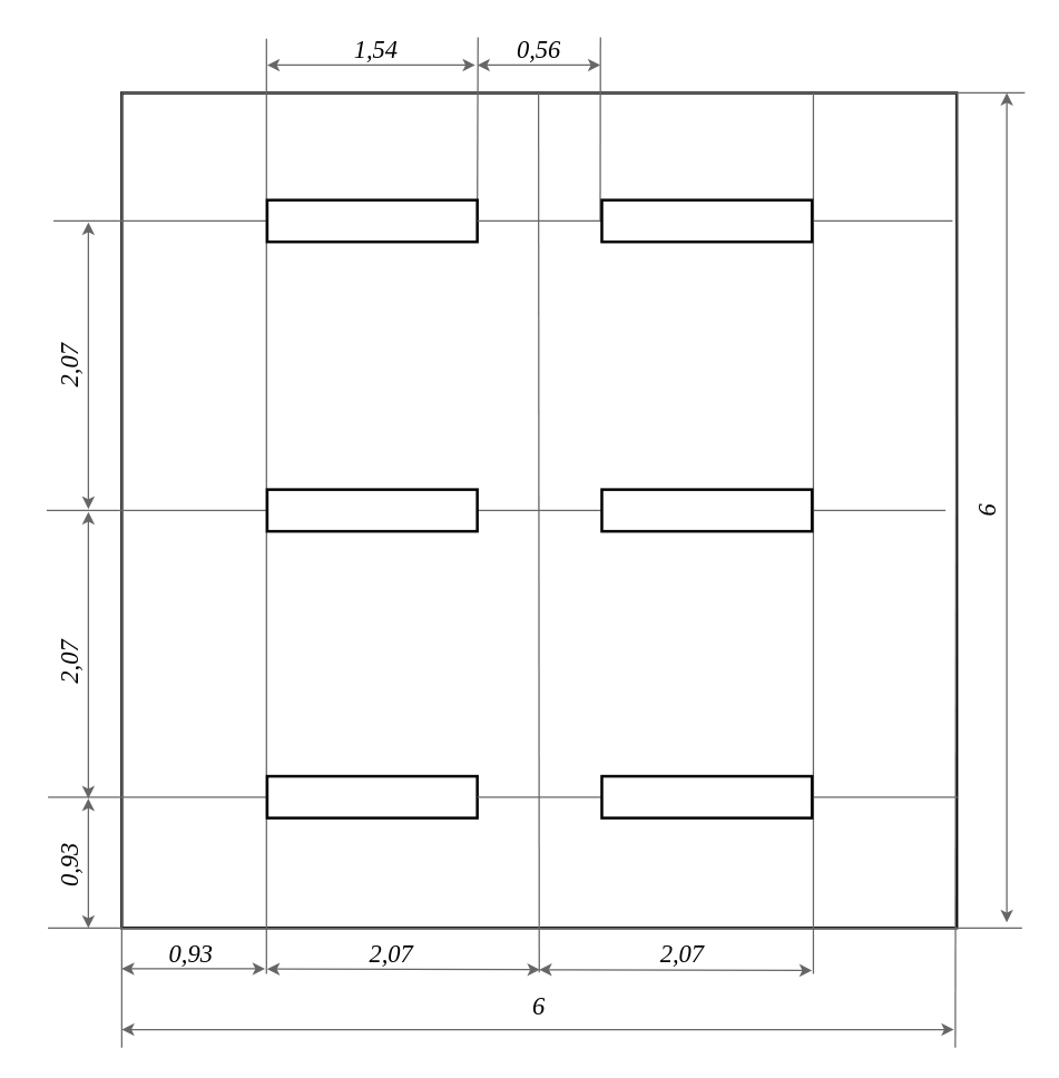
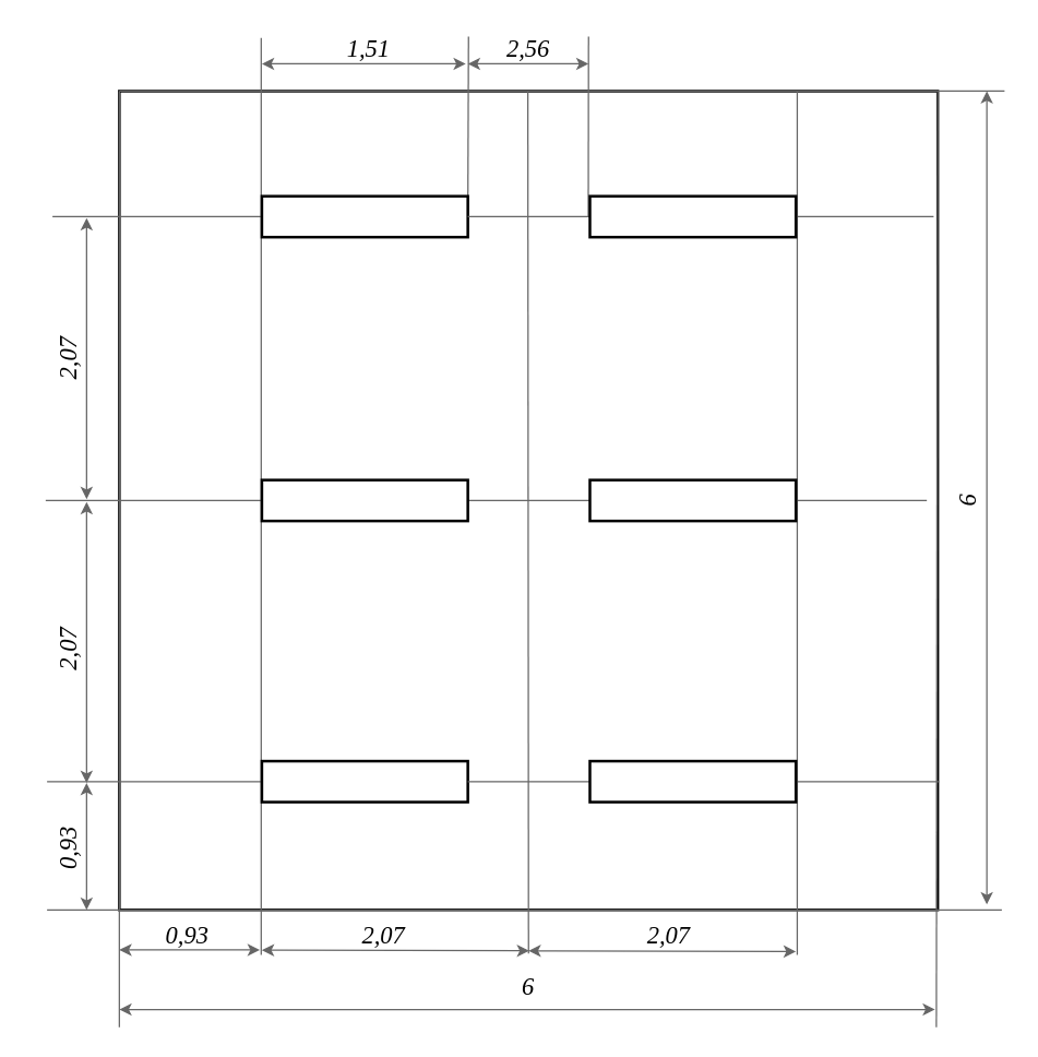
  <mxCell id="0" />
  <mxCell id="1" parent="0" />
  <mxCell id="2" value="" style="rounded=0;whiteSpace=wrap;html=1;strokeWidth=2;fontSize=18;fontFamily=Times New Roman;" parent="1" vertex="1"><mxGeometry x="87" y="66" width="600" height="600" as="geometry" /></mxCell>
  <mxCell id="3" value="" style="endArrow=none;html=1;rounded=0;strokeColor=#666666;fontSize=18;fontFamily=Times New Roman;" parent="1" edge="1" source="40"><mxGeometry width="50" height="50" relative="1" as="geometry"><mxPoint x="54" y="158" as="sourcePoint" /><mxPoint x="684" y="158" as="targetPoint" /></mxGeometry></mxCell>
  <mxCell id="4" value="" style="endArrow=none;html=1;rounded=0;strokeColor=#666666;fontSize=18;fontFamily=Times New Roman;" parent="1" edge="1" source="35"><mxGeometry width="50" height="50" relative="1" as="geometry"><mxPoint x="34" y="572" as="sourcePoint" /><mxPoint x="688" y="572" as="targetPoint" /></mxGeometry></mxCell>
  <mxCell id="5" value="" style="endArrow=none;html=1;rounded=0;strokeColor=#666666;fontSize=18;fontFamily=Times New Roman;" parent="1" edge="1"><mxGeometry width="50" height="50" relative="1" as="geometry"><mxPoint x="191" y="27" as="sourcePoint" /><mxPoint x="191" y="699" as="targetPoint" /></mxGeometry></mxCell>
  <mxCell id="6" value="" style="endArrow=none;html=1;rounded=0;strokeColor=#666666;fontSize=18;fontFamily=Times New Roman;" parent="1" edge="1"><mxGeometry width="50" height="50" relative="1" as="geometry"><mxPoint x="87" y="66" as="sourcePoint" /><mxPoint x="87" y="752" as="targetPoint" /></mxGeometry></mxCell>
  <mxCell id="7" value="" style="endArrow=none;html=1;rounded=0;strokeColor=#666666;fontSize=18;fontFamily=Times New Roman;" parent="1" edge="1"><mxGeometry width="50" height="50" relative="1" as="geometry"><mxPoint x="584" y="66" as="sourcePoint" /><mxPoint x="584" y="699" as="targetPoint" /></mxGeometry></mxCell>
  <mxCell id="8" value="" style="endArrow=none;html=1;rounded=0;strokeColor=#666666;fontSize=18;fontFamily=Times New Roman;" parent="1" edge="1"><mxGeometry width="50" height="50" relative="1" as="geometry"><mxPoint x="687" y="66" as="sourcePoint" /><mxPoint x="686" y="752" as="targetPoint" /></mxGeometry></mxCell>
  <mxCell id="9" value="" style="endArrow=none;html=1;rounded=0;strokeColor=#666666;fontSize=18;fontFamily=Times New Roman;" parent="1" edge="1"><mxGeometry width="50" height="50" relative="1" as="geometry"><mxPoint x="343" y="26" as="sourcePoint" /><mxPoint x="342.5" y="157" as="targetPoint" /></mxGeometry></mxCell>
  <mxCell id="10" value="" style="endArrow=none;html=1;rounded=0;strokeColor=#666666;fontSize=18;fontFamily=Times New Roman;" parent="1" edge="1"><mxGeometry width="50" height="50" relative="1" as="geometry"><mxPoint x="431" y="26" as="sourcePoint" /><mxPoint x="430.82" y="158" as="targetPoint" /></mxGeometry></mxCell>
  <mxCell id="11" value="" style="endArrow=none;html=1;rounded=0;strokeColor=#666666;fontSize=18;fontFamily=Times New Roman;" parent="1" edge="1"><mxGeometry width="50" height="50" relative="1" as="geometry"><mxPoint x="87" y="66" as="sourcePoint" /><mxPoint x="736" y="66" as="targetPoint" /></mxGeometry></mxCell>
  <mxCell id="12" value="" style="endArrow=none;html=1;rounded=0;strokeColor=#666666;fontSize=18;fontFamily=Times New Roman;" parent="1" edge="1"><mxGeometry width="50" height="50" relative="1" as="geometry"><mxPoint x="34" y="666" as="sourcePoint" /><mxPoint x="734" y="666" as="targetPoint" /></mxGeometry></mxCell>
  <mxCell id="13" value="" style="endArrow=classic;startArrow=classic;html=1;rounded=0;strokeColor=#666666;fontSize=18;fontFamily=Times New Roman;" parent="1" edge="1"><mxGeometry width="50" height="50" relative="1" as="geometry"><mxPoint x="87" y="739" as="sourcePoint" /><mxPoint x="685" y="739" as="targetPoint" /></mxGeometry></mxCell>
  <mxCell id="14" value="" style="endArrow=none;html=1;rounded=0;strokeColor=#666666;fontSize=18;fontFamily=Times New Roman;" parent="1" edge="1"><mxGeometry width="50" height="50" relative="1" as="geometry"><mxPoint x="386.5" y="66" as="sourcePoint" /><mxPoint x="387" y="698" as="targetPoint" /></mxGeometry></mxCell>
  <mxCell id="15" value="" style="endArrow=none;startArrow=none;html=1;rounded=0;strokeColor=#666666;endFill=0;startFill=0;fontSize=18;fontFamily=Times New Roman;" parent="1" edge="1" target="30"><mxGeometry width="50" height="50" relative="1" as="geometry"><mxPoint x="33" y="366" as="sourcePoint" /><mxPoint x="676" y="365.5" as="targetPoint" /></mxGeometry></mxCell>
  <mxCell id="16" value="" style="endArrow=classic;startArrow=classic;html=1;rounded=0;strokeColor=#666666;fontSize=18;fontFamily=Times New Roman;" parent="1" edge="1"><mxGeometry width="50" height="50" relative="1" as="geometry"><mxPoint x="387" y="696" as="sourcePoint" /><mxPoint x="583" y="696.5" as="targetPoint" /></mxGeometry></mxCell>
  <mxCell id="17" value="" style="endArrow=classic;startArrow=classic;html=1;rounded=0;strokeColor=#666666;fontSize=18;fontFamily=Times New Roman;" parent="1" edge="1"><mxGeometry width="50" height="50" relative="1" as="geometry"><mxPoint x="191.5" y="46" as="sourcePoint" /><mxPoint x="341" y="46" as="targetPoint" /></mxGeometry></mxCell>
  <mxCell id="18" value="" style="endArrow=classic;html=1;rounded=0;strokeColor=#666666;startArrow=classic;startFill=1;fontSize=18;fontFamily=Times New Roman;" parent="1" edge="1"><mxGeometry width="50" height="50" relative="1" as="geometry"><mxPoint x="431" y="46" as="sourcePoint" /><mxPoint x="342.5" y="46" as="targetPoint" /></mxGeometry></mxCell>
  <mxCell id="19" value="" style="endArrow=classic;startArrow=classic;html=1;rounded=0;strokeColor=#666666;fontSize=18;fontFamily=Times New Roman;" parent="1" edge="1"><mxGeometry width="50" height="50" relative="1" as="geometry"><mxPoint x="63" y="573" as="sourcePoint" /><mxPoint x="63" y="666" as="targetPoint" /></mxGeometry></mxCell>
  <mxCell id="20" value="" style="endArrow=classic;startArrow=classic;html=1;rounded=0;strokeColor=#666666;fontSize=18;fontFamily=Times New Roman;" parent="1" edge="1"><mxGeometry width="50" height="50" relative="1" as="geometry"><mxPoint x="723" y="66" as="sourcePoint" /><mxPoint x="723" y="662" as="targetPoint" /></mxGeometry></mxCell>
  <mxCell id="21" value="2,07" style="text;html=1;strokeColor=none;fillColor=none;align=center;verticalAlign=middle;whiteSpace=wrap;rounded=0;fontStyle=2;fontFamily=Times New Roman;fontSize=18;direction=east;flipV=0;flipH=1;horizontal=0;" parent="1" vertex="1"><mxGeometry x="20" y="460" width="60" height="30" as="geometry" /></mxCell>
  <mxCell id="22" value="" style="endArrow=classic;startArrow=classic;html=1;rounded=0;strokeColor=#666666;fontSize=18;fontFamily=Times New Roman;" parent="1" edge="1"><mxGeometry width="50" height="50" relative="1" as="geometry"><mxPoint x="87" y="695.31" as="sourcePoint" /><mxPoint x="190" y="695.31" as="targetPoint" /></mxGeometry></mxCell>
  <mxCell id="23" value="0,93" style="text;html=1;strokeColor=none;fillColor=none;align=center;verticalAlign=middle;whiteSpace=wrap;rounded=0;fontStyle=2;fontFamily=Times New Roman;fontSize=18;" parent="1" vertex="1"><mxGeometry x="107" y="670" width="60" height="30" as="geometry" /></mxCell>
  <mxCell id="24" value="6" style="text;html=1;strokeColor=none;fillColor=none;align=center;verticalAlign=middle;whiteSpace=wrap;rounded=0;fontStyle=2;fontFamily=Times New Roman;fontSize=18;" parent="1" vertex="1"><mxGeometry x="357" y="708" width="60" height="30" as="geometry" /></mxCell>
- <mxCell id="25" value="1,54" style="text;html=1;strokeColor=none;fillColor=none;align=center;verticalAlign=middle;whiteSpace=wrap;rounded=0;fontStyle=2;fontFamily=Times New Roman;fontSize=18;" parent="1" vertex="1"><mxGeometry x="240" y="20" width="60" height="30" as="geometry" /></mxCell>
- <mxCell id="26" value="0,56" style="text;html=1;strokeColor=none;fillColor=none;align=center;verticalAlign=middle;whiteSpace=wrap;rounded=0;fontStyle=2;fontFamily=Times New Roman;fontSize=18;" parent="1" vertex="1"><mxGeometry x="357" y="20" width="60" height="30" as="geometry" /></mxCell>
+ <mxCell id="25" value="1,51" style="text;html=1;strokeColor=none;fillColor=none;align=center;verticalAlign=middle;whiteSpace=wrap;rounded=0;fontStyle=2;fontFamily=Times New Roman;fontSize=18;" parent="1" vertex="1"><mxGeometry x="240" y="20" width="60" height="30" as="geometry" /></mxCell>
+ <mxCell id="26" value="2,56" style="text;html=1;strokeColor=none;fillColor=none;align=center;verticalAlign=middle;whiteSpace=wrap;rounded=0;fontStyle=2;fontFamily=Times New Roman;fontSize=18;" parent="1" vertex="1"><mxGeometry x="357" y="20" width="60" height="30" as="geometry" /></mxCell>
  <mxCell id="27" value="2,07" style="text;html=1;strokeColor=none;fillColor=none;align=center;verticalAlign=middle;whiteSpace=wrap;rounded=0;fontStyle=2;fontFamily=Times New Roman;fontSize=18;" parent="1" vertex="1"><mxGeometry x="460" y="670" width="60" height="30" as="geometry" /></mxCell>
  <mxCell id="28" value="2,07" style="text;html=1;strokeColor=none;fillColor=none;align=center;verticalAlign=middle;whiteSpace=wrap;rounded=0;fontStyle=2;fontFamily=Times New Roman;fontSize=18;" parent="1" vertex="1"><mxGeometry x="251" y="670" width="60" height="30" as="geometry" /></mxCell>
  <mxCell id="29" value="0,93" style="text;html=1;strokeColor=none;fillColor=none;align=center;verticalAlign=middle;whiteSpace=wrap;rounded=0;fontStyle=2;fontFamily=Times New Roman;fontSize=18;direction=east;flipV=0;flipH=1;horizontal=0;" parent="1" vertex="1"><mxGeometry x="20" y="606" width="60" height="30" as="geometry" /></mxCell>
  <mxCell id="30" value="6" style="text;html=1;strokeColor=none;fillColor=none;align=center;verticalAlign=middle;whiteSpace=wrap;rounded=0;fontStyle=2;fontFamily=Times New Roman;fontSize=18;direction=east;flipV=0;flipH=1;horizontal=0;" parent="1" vertex="1"><mxGeometry x="679" y="351" width="60" height="30" as="geometry" /></mxCell>
  <mxCell id="31" value="" style="rounded=0;whiteSpace=wrap;html=1;strokeWidth=2;fontSize=18;fontFamily=Times New Roman;" vertex="1" parent="1"><mxGeometry x="191.5" y="351" width="151" height="30" as="geometry" /></mxCell>
  <mxCell id="32" value="" style="endArrow=none;html=1;rounded=0;strokeColor=#666666;fontSize=18;fontFamily=Times New Roman;" edge="1" parent="1" target="33"><mxGeometry width="50" height="50" relative="1" as="geometry"><mxPoint x="34" y="572" as="sourcePoint" /><mxPoint x="688" y="572" as="targetPoint" /></mxGeometry></mxCell>
  <mxCell id="33" value="" style="rounded=0;whiteSpace=wrap;html=1;strokeWidth=2;fontSize=18;fontFamily=Times New Roman;" vertex="1" parent="1"><mxGeometry x="191.5" y="557" width="151" height="30" as="geometry" /></mxCell>
  <mxCell id="34" value="" style="endArrow=none;html=1;rounded=0;strokeColor=#666666;fontSize=18;fontFamily=Times New Roman;" edge="1" parent="1" source="33" target="35"><mxGeometry width="50" height="50" relative="1" as="geometry"><mxPoint x="343" y="572" as="sourcePoint" /><mxPoint x="688" y="572" as="targetPoint" /></mxGeometry></mxCell>
  <mxCell id="35" value="" style="rounded=0;whiteSpace=wrap;html=1;strokeWidth=2;fontSize=18;fontFamily=Times New Roman;" vertex="1" parent="1"><mxGeometry x="432" y="557" width="151" height="30" as="geometry" /></mxCell>
  <mxCell id="36" value="" style="endArrow=classic;startArrow=classic;html=1;rounded=0;strokeColor=#666666;fontSize=18;fontFamily=Times New Roman;" edge="1" parent="1"><mxGeometry width="50" height="50" relative="1" as="geometry"><mxPoint x="191.5" y="695.5" as="sourcePoint" /><mxPoint x="387.5" y="696" as="targetPoint" /></mxGeometry></mxCell>
  <mxCell id="37" value="" style="endArrow=none;html=1;rounded=0;strokeColor=#666666;fontSize=18;fontFamily=Times New Roman;" edge="1" parent="1" target="38"><mxGeometry width="50" height="50" relative="1" as="geometry"><mxPoint x="38" y="158" as="sourcePoint" /><mxPoint x="684" y="158" as="targetPoint" /></mxGeometry></mxCell>
  <mxCell id="38" value="" style="rounded=0;whiteSpace=wrap;html=1;strokeWidth=2;fontSize=18;fontFamily=Times New Roman;" parent="1" vertex="1"><mxGeometry x="191.5" y="143" width="151" height="30" as="geometry" /></mxCell>
  <mxCell id="39" value="" style="endArrow=none;html=1;rounded=0;strokeColor=#666666;fontSize=18;fontFamily=Times New Roman;" edge="1" parent="1" source="38" target="40"><mxGeometry width="50" height="50" relative="1" as="geometry"><mxPoint x="343" y="158" as="sourcePoint" /><mxPoint x="684" y="158" as="targetPoint" /></mxGeometry></mxCell>
  <mxCell id="40" value="" style="rounded=0;whiteSpace=wrap;html=1;strokeWidth=2;fontSize=18;fontFamily=Times New Roman;" vertex="1" parent="1"><mxGeometry x="432" y="143" width="151" height="30" as="geometry" /></mxCell>
  <mxCell id="41" value="" style="endArrow=classic;startArrow=classic;html=1;rounded=0;strokeColor=#666666;fontSize=18;fontFamily=Times New Roman;" edge="1" parent="1"><mxGeometry width="50" height="50" relative="1" as="geometry"><mxPoint x="63" y="573" as="sourcePoint" /><mxPoint x="63" y="367" as="targetPoint" /></mxGeometry></mxCell>
  <mxCell id="42" value="" style="rounded=0;whiteSpace=wrap;html=1;strokeWidth=2;strokeColor=default;fontSize=18;fontFamily=Times New Roman;" vertex="1" parent="1"><mxGeometry x="432" y="351" width="151" height="30" as="geometry" /></mxCell>
  <mxCell id="43" value="" style="endArrow=classic;startArrow=classic;html=1;rounded=0;strokeColor=#666666;fontSize=18;fontFamily=Times New Roman;" edge="1" parent="1"><mxGeometry width="50" height="50" relative="1" as="geometry"><mxPoint x="63" y="365" as="sourcePoint" /><mxPoint x="63" y="159" as="targetPoint" /></mxGeometry></mxCell>
  <mxCell id="44" value="2,07" style="text;html=1;strokeColor=none;fillColor=none;align=center;verticalAlign=middle;whiteSpace=wrap;rounded=0;fontStyle=2;fontFamily=Times New Roman;fontSize=18;direction=east;flipV=0;flipH=1;horizontal=0;" vertex="1" parent="1"><mxGeometry x="20" y="247" width="60" height="30" as="geometry" /></mxCell>
